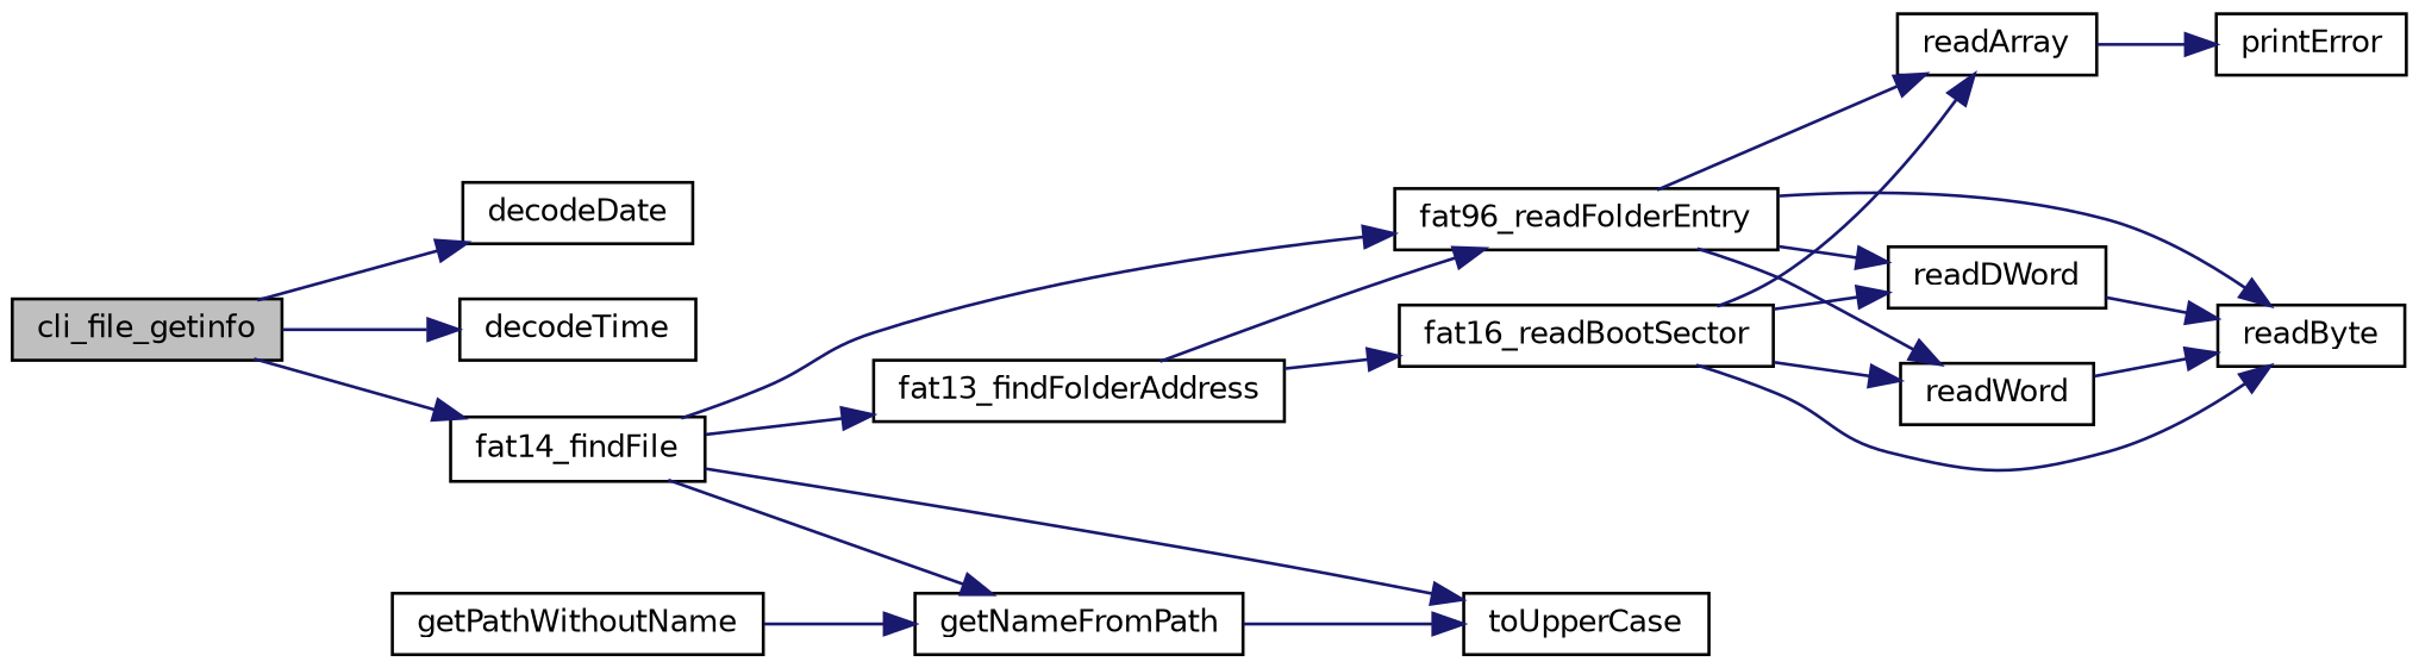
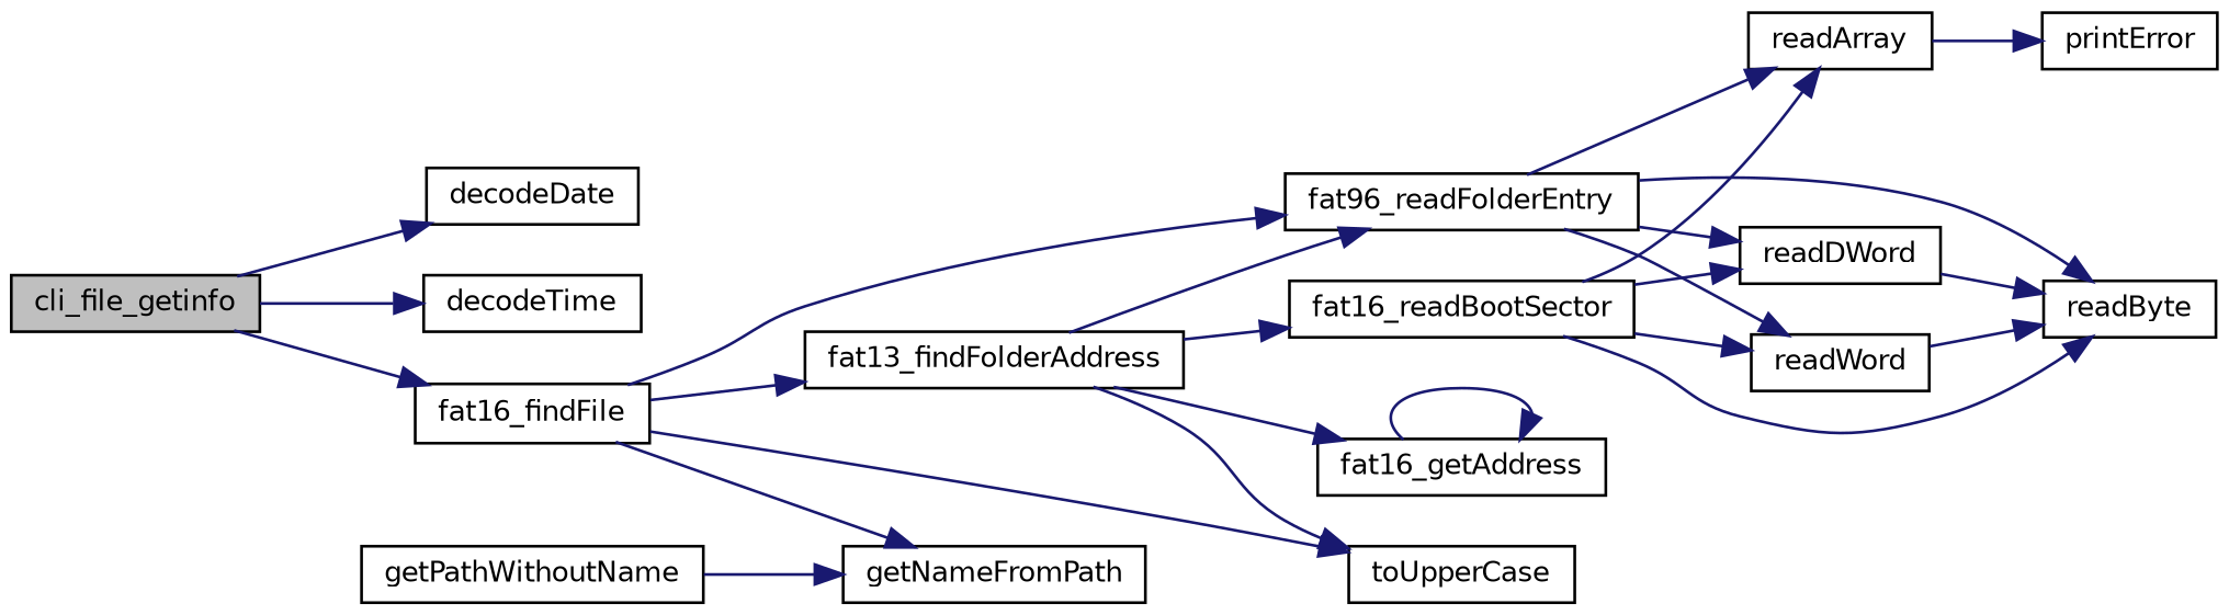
  digraph {
    rankdir=LR
    node [color=black fillcolor=white fontname=Helvetica fontsize=10 shape=record style=filled]
    edge [color=midnightblue fontname=Helvetica fontsize=10 labelfontname=Helvetica labelfontsize=10 style=solid]
    n1 [fillcolor=grey75 fontcolor=black height=0.2 label=cli_file_getinfo width=0.4]
    n2 [height=0.2 label=decodeDate width=0.4]
    n3 [height=0.2 label=decodeTime width=0.4]
-   n4 [height=0.2 label=fat14_findFile width=0.4]
+   n4 [height=0.2 label=fat16_findFile width=0.4]
    n5 [height=0.2 label=fat13_findFolderAddress width=0.4]
    n6 [height=0.2 label=fat96_readFolderEntry width=0.4]
    n7 [height=0.2 label=toUpperCase width=0.4]
    n8 [height=0.2 label=getNameFromPath width=0.4]
+   n9 [height=0.2 label=fat16_getAddress width=0.4]
    n10 [height=0.2 label=fat16_readBootSector width=0.4]
    n11 [height=0.2 label=readArray width=0.4]
    n12 [height=0.2 label=readByte width=0.4]
    n13 [height=0.2 label=readDWord width=0.4]
    n14 [height=0.2 label=readWord width=0.4]
    n15 [height=0.2 label=getPathWithoutName width=0.4]
    n16 [height=0.2 label=printError width=0.4]
    n1 -> n2
    n1 -> n3
    n1 -> n4
    n4 -> n5
    n4 -> n6
    n4 -> n7
    n4 -> n8
    n5 -> n6
-   n8 -> n7
+   n5 -> n7
+   n5 -> n9
    n5 -> n10
    n6 -> n11
    n6 -> n12
    n6 -> n13
    n6 -> n14
+   n9 -> n9
    n10 -> n11
    n10 -> n12
    n10 -> n13
    n10 -> n14
    n11 -> n16
    n13 -> n12
    n14 -> n12
    n15 -> n8
  }
